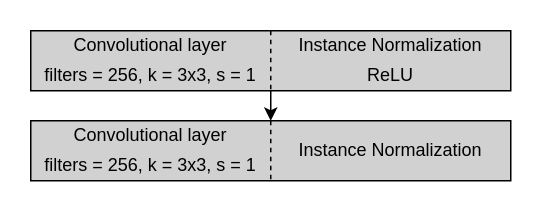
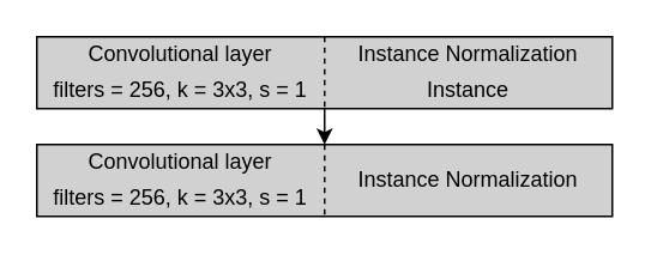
  <mxCell id="0" />
  <mxCell id="1" parent="0" />
  <mxCell id="2" value="" style="rounded=0;whiteSpace=wrap;html=1;fillColor=#D1D1D1;" vertex="1" parent="1"><mxGeometry x="20" y="20" width="320" height="40" as="geometry" /></mxCell>
  <mxCell id="3" value="Convolutional layer" style="text;html=1;strokeColor=none;fillColor=none;align=center;verticalAlign=middle;whiteSpace=wrap;rounded=0;" vertex="1" parent="1"><mxGeometry x="20" y="20" width="160" height="20" as="geometry" /></mxCell>
  <mxCell id="4" value="" style="endArrow=none;dashed=1;html=1;entryX=0.5;entryY=1;entryDx=0;entryDy=0;exitX=0.5;exitY=0;exitDx=0;exitDy=0;" edge="1" parent="1" source="2" target="2"><mxGeometry width="50" height="50" relative="1" as="geometry"><mxPoint x="170" y="120" as="sourcePoint" /><mxPoint x="220" y="70" as="targetPoint" /></mxGeometry></mxCell>
  <mxCell id="5" value="filters = 256, k = 3x3, s = 1" style="text;html=1;strokeColor=none;fillColor=none;align=center;verticalAlign=middle;whiteSpace=wrap;rounded=0;" vertex="1" parent="1"><mxGeometry x="20" y="40" width="160" height="20" as="geometry" /></mxCell>
  <mxCell id="6" style="edgeStyle=orthogonalEdgeStyle;rounded=0;orthogonalLoop=1;jettySize=auto;html=1;exitX=0;exitY=1;exitDx=0;exitDy=0;entryX=1;entryY=0;entryDx=0;entryDy=0;" edge="1" parent="1" source="7" target="10"><mxGeometry relative="1" as="geometry" /></mxCell>
- <mxCell id="7" value="ReLU" style="text;html=1;strokeColor=none;fillColor=none;align=center;verticalAlign=middle;whiteSpace=wrap;rounded=0;" vertex="1" parent="1"><mxGeometry x="180" y="40" width="160" height="20" as="geometry" /></mxCell>
+ <mxCell id="7" value="Instance" style="text;html=1;strokeColor=none;fillColor=none;align=center;verticalAlign=middle;whiteSpace=wrap;rounded=0;" vertex="1" parent="1"><mxGeometry x="180" y="40" width="160" height="20" as="geometry" /></mxCell>
  <mxCell id="8" value="Instance Normalization" style="text;html=1;strokeColor=none;fillColor=none;align=center;verticalAlign=middle;whiteSpace=wrap;rounded=0;" vertex="1" parent="1"><mxGeometry x="180" y="20" width="160" height="20" as="geometry" /></mxCell>
  <mxCell id="9" value="" style="rounded=0;whiteSpace=wrap;html=1;fillColor=#D1D1D1;" vertex="1" parent="1"><mxGeometry x="20" y="80" width="320" height="40" as="geometry" /></mxCell>
  <mxCell id="10" value="Convolutional layer" style="text;html=1;strokeColor=none;fillColor=none;align=center;verticalAlign=middle;whiteSpace=wrap;rounded=0;" vertex="1" parent="1"><mxGeometry x="20" y="80" width="160" height="20" as="geometry" /></mxCell>
  <mxCell id="11" value="" style="endArrow=none;dashed=1;html=1;entryX=0.5;entryY=1;entryDx=0;entryDy=0;exitX=0.5;exitY=0;exitDx=0;exitDy=0;" edge="1" parent="1" source="9" target="9"><mxGeometry width="50" height="50" relative="1" as="geometry"><mxPoint x="170" y="180" as="sourcePoint" /><mxPoint x="220" y="130" as="targetPoint" /></mxGeometry></mxCell>
  <mxCell id="12" value="filters = 256, k = 3x3, s = 1" style="text;html=1;strokeColor=none;fillColor=none;align=center;verticalAlign=middle;whiteSpace=wrap;rounded=0;" vertex="1" parent="1"><mxGeometry x="20" y="100" width="160" height="20" as="geometry" /></mxCell>
  <mxCell id="13" value="Instance Normalization" style="text;html=1;strokeColor=none;fillColor=none;align=center;verticalAlign=middle;whiteSpace=wrap;rounded=0;" vertex="1" parent="1"><mxGeometry x="180" y="90" width="160" height="20" as="geometry" /></mxCell>
